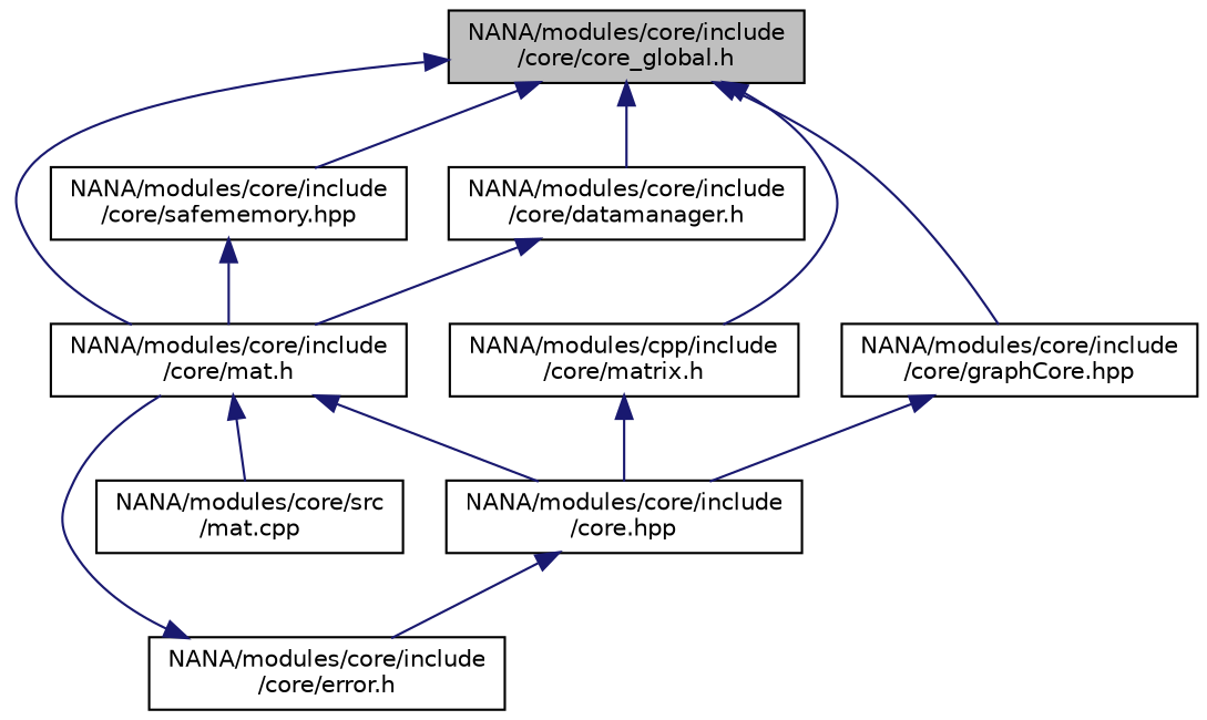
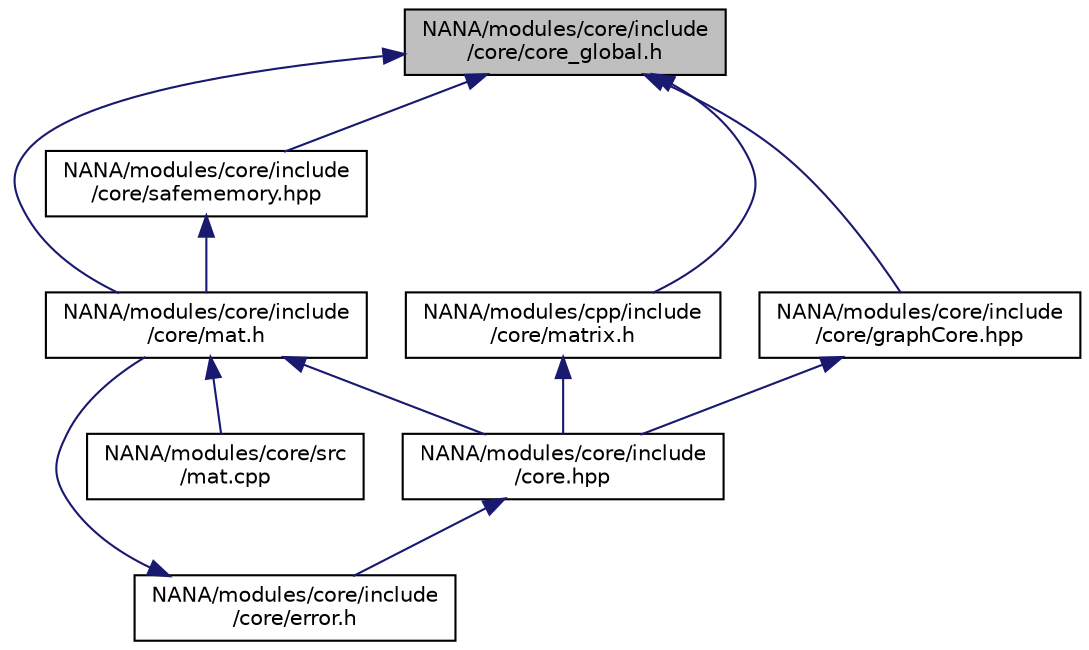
  digraph {
    node [color=black fillcolor=white fontname=Helvetica fontsize=10 shape=record style=filled]
    edge [color=midnightblue dir=back fontname=Helvetica fontsize=10 labelfontname=Helvetica labelfontsize=10 style=solid]
    n1 [fillcolor=grey75 fontcolor=black height=0.2 label="NANA/modules/core/include\l/core/core_global.h" width=0.4]
-   n2 [height=0.2 label="NANA/modules/core/include\l/core/datamanager.h" width=0.4]
    n3 [height=0.2 label="NANA/modules/core/include\l/core/mat.h" width=0.4]
    n4 [height=0.2 label="NANA/modules/core/include\l/core/graphCore.hpp" width=0.4]
    n5 [height=0.2 label="NANA/modules/cpp/include\l/core/matrix.h" width=0.4]
    n6 [height=0.2 label="NANA/modules/core/include\l/core/safememory.hpp" width=0.4]
    n7 [height=0.2 label="NANA/modules/core/include\l/core.hpp" width=0.4]
    n8 [height=0.2 label="NANA/modules/core/src\l/mat.cpp" width=0.4]
    n9 [height=0.2 label="NANA/modules/core/include\l/core/error.h" width=0.4]
-   n1 -> n2
    n1 -> n3
    n1 -> n4
    n1 -> n5
    n1 -> n6
-   n2 -> n3
    n3 -> n7
    n3 -> n8
    n4 -> n7
    n5 -> n7
    n6 -> n3
    n7 -> n9
    n9 -> n3
  }
